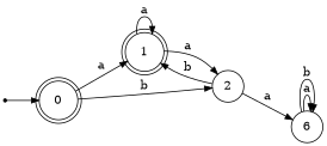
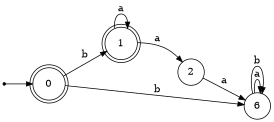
  digraph {
    rankdir=LR
    ranksep=0.5
    node [fontsize=14.0 shape=doublecircle]
    edge [arrowsize=0.85 fontsize=14.0]
    Initial [shape=point]
    0
    1
    2 [shape=circle]
    n5 [label=6 shape=circle]
    Initial -> 0 [fontsize=""]
-   0 -> 1 [label=" a "]
-   0 -> 2 [label=" b "]
+   0 -> 1 [label=" b "]
+   0 -> n5 [label=" b "]
    1 -> 1 [label=" a "]
    1 -> 2 [label=" a "]
-   2 -> 1 [label=" b "]
    2 -> n5 [label=" a "]
    n5 -> n5 [label=" a "]
    n5 -> n5 [label=" b "]
  }
